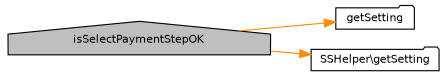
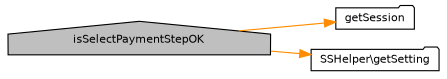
  digraph {
    rankdir=LR
    node [color=black fillcolor=white fontname=Helvetica fontsize=10 shape=folder style=filled]
    edge [color=darkorange fontname=Helvetica fontsize=10 labelfontname=Helvetica labelfontsize=10 style=solid]
    n1 [fillcolor=grey75 fontcolor=black height=0.2 label=isSelectPaymentStepOK shape=house width=0.4]
-   n2 [height=0.2 label=getSetting width=0.4]
+   n2 [height=0.2 label=getSession width=0.4]
    n3 [height=0.2 label="SSHelper\\getSetting" width=0.4]
    n1 -> n2
    n1 -> n3
  }
